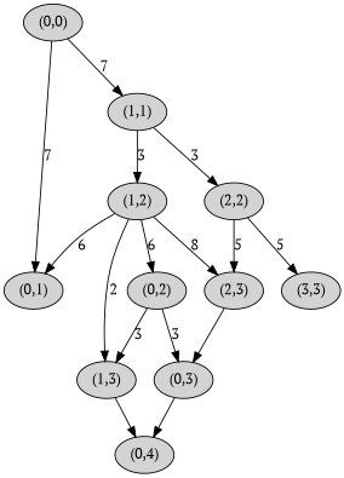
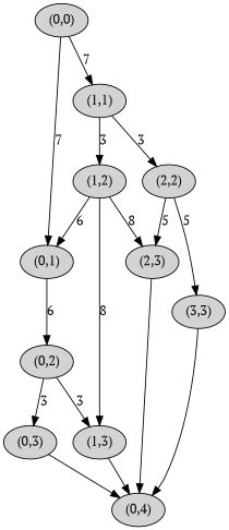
  digraph {
    fontname="PT Serif"
    node [fontname="PT Serif" style=filled]
    edge [fontname="PT Serif"]
    n1 [label="(0,0)"]
    n2 [label="(0,1)"]
    n3 [label="(1,1)"]
    n4 [label="(0,2)"]
    n5 [label="(1,2)"]
    n6 [label="(2,2)"]
    n7 [label="(0,3)"]
    n8 [label="(1,3)"]
    n9 [label="(2,3)"]
    n10 [label="(3,3)"]
    n11 [label="(0,4)"]
    n1 -> n2 [label=7]
    n1 -> n3 [label=7]
-   n5 -> n4 [label=6]
+   n2 -> n4 [label=6]
    n3 -> n5 [label=3]
    n3 -> n6 [label=3]
    n4 -> n7 [label=3]
    n4 -> n8 [label=3]
    n5 -> n2 [label=6]
-   n5 -> n8 [label=2]
+   n5 -> n8 [label=8]
    n5 -> n9 [label=8]
    n6 -> n9 [label=5]
    n6 -> n10 [label=5]
    n7 -> n11
    n8 -> n11
-   n9 -> n7
+   n9 -> n11
+   n10 -> n11
  }
